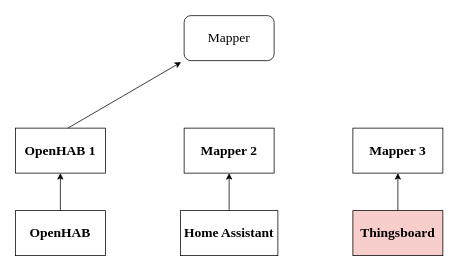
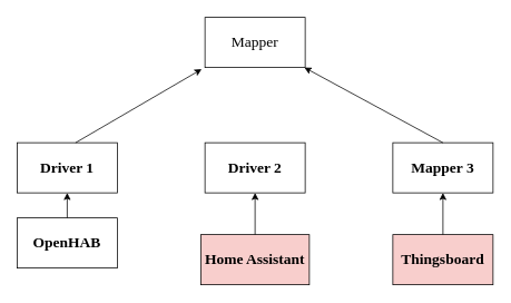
  <mxCell id="0" />
  <mxCell id="1" parent="0" />
- <mxCell id="2" value="&lt;h4 style=&quot;font-size: 18px&quot;&gt;&lt;font style=&quot;font-size: 18px&quot; face=&quot;Times New Roman&quot;&gt;OpenHAB&lt;/font&gt;&lt;/h4&gt;" style="rounded=0;whiteSpace=wrap;html=1;" vertex="1" parent="1"><mxGeometry x="20" y="280" width="120" height="60" as="geometry" /></mxCell>
- <mxCell id="3" value="&lt;h4 style=&quot;font-size: 18px&quot;&gt;&lt;font style=&quot;font-size: 18px&quot; face=&quot;Times New Roman&quot;&gt;Home Assistant&lt;/font&gt;&lt;/h4&gt;" style="rounded=0;whiteSpace=wrap;html=1;" vertex="1" parent="1"><mxGeometry x="240" y="280" width="130" height="60" as="geometry" /></mxCell>
+ <mxCell id="2" value="&lt;h4 style=&quot;font-size: 18px&quot;&gt;&lt;font style=&quot;font-size: 18px&quot; face=&quot;Times New Roman&quot;&gt;OpenHAB&lt;/font&gt;&lt;/h4&gt;" style="rounded=0;whiteSpace=wrap;html=1;" vertex="1" parent="1"><mxGeometry x="20" y="260" width="120" height="60" as="geometry" /></mxCell>
+ <mxCell id="3" value="&lt;h4 style=&quot;font-size: 18px&quot;&gt;&lt;font style=&quot;font-size: 18px&quot; face=&quot;Times New Roman&quot;&gt;Home Assistant&lt;/font&gt;&lt;/h4&gt;" style="rounded=0;whiteSpace=wrap;html=1;fillColor=#f8cecc;" vertex="1" parent="1"><mxGeometry x="240" y="280" width="130" height="60" as="geometry" /></mxCell>
  <mxCell id="4" value="&lt;h4 style=&quot;font-size: 18px&quot;&gt;&lt;font style=&quot;font-size: 18px&quot; face=&quot;Times New Roman&quot;&gt;Thingsboard&lt;/font&gt;&lt;/h4&gt;" style="rounded=0;whiteSpace=wrap;html=1;fillColor=#f8cecc;" vertex="1" parent="1"><mxGeometry x="470" y="280" width="120" height="60" as="geometry" /></mxCell>
- <mxCell id="5" value="&lt;h4 style=&quot;font-size: 18px&quot;&gt;&lt;font style=&quot;font-size: 18px&quot; face=&quot;Times New Roman&quot;&gt;OpenHAB 1&lt;/font&gt;&lt;/h4&gt;" style="rounded=0;whiteSpace=wrap;html=1;" vertex="1" parent="1"><mxGeometry x="20" y="170" width="120" height="60" as="geometry" /></mxCell>
- <mxCell id="6" value="&lt;h4 style=&quot;font-size: 18px&quot;&gt;&lt;font style=&quot;font-size: 18px&quot; face=&quot;Times New Roman&quot;&gt;Mapper 2&lt;br&gt;&lt;/font&gt;&lt;/h4&gt;" style="rounded=0;whiteSpace=wrap;html=1;" vertex="1" parent="1"><mxGeometry x="245" y="170" width="120" height="60" as="geometry" /></mxCell>
+ <mxCell id="5" value="&lt;h4 style=&quot;font-size: 18px&quot;&gt;&lt;font style=&quot;font-size: 18px&quot; face=&quot;Times New Roman&quot;&gt;Driver 1&lt;/font&gt;&lt;/h4&gt;" style="rounded=0;whiteSpace=wrap;html=1;" vertex="1" parent="1"><mxGeometry x="20" y="170" width="120" height="60" as="geometry" /></mxCell>
+ <mxCell id="6" value="&lt;h4 style=&quot;font-size: 18px&quot;&gt;&lt;font style=&quot;font-size: 18px&quot; face=&quot;Times New Roman&quot;&gt;Driver 2&lt;br&gt;&lt;/font&gt;&lt;/h4&gt;" style="rounded=0;whiteSpace=wrap;html=1;" vertex="1" parent="1"><mxGeometry x="245" y="170" width="120" height="60" as="geometry" /></mxCell>
  <mxCell id="7" value="&lt;h4 style=&quot;font-size: 18px&quot;&gt;&lt;font style=&quot;font-size: 18px&quot; face=&quot;Times New Roman&quot;&gt;Mapper 3&lt;br&gt;&lt;/font&gt;&lt;/h4&gt;" style="rounded=0;whiteSpace=wrap;html=1;" vertex="1" parent="1"><mxGeometry x="470" y="170" width="120" height="60" as="geometry" /></mxCell>
  <mxCell id="8" value="" style="endArrow=classic;html=1;entryX=0.5;entryY=1;entryDx=0;entryDy=0;exitX=0.5;exitY=0;exitDx=0;exitDy=0;" edge="1" parent="1" source="2" target="5"><mxGeometry width="50" height="50" relative="1" as="geometry"><mxPoint x="60" y="290" as="sourcePoint" /><mxPoint x="110" y="240" as="targetPoint" /></mxGeometry></mxCell>
  <mxCell id="9" value="" style="endArrow=classic;html=1;exitX=0.5;exitY=0;exitDx=0;exitDy=0;entryX=0.5;entryY=1;entryDx=0;entryDy=0;" edge="1" parent="1" source="3" target="6"><mxGeometry width="50" height="50" relative="1" as="geometry"><mxPoint x="280" y="280" as="sourcePoint" /><mxPoint x="330" y="230" as="targetPoint" /></mxGeometry></mxCell>
  <mxCell id="10" value="" style="endArrow=classic;html=1;entryX=0.5;entryY=1;entryDx=0;entryDy=0;" edge="1" parent="1" target="7"><mxGeometry width="50" height="50" relative="1" as="geometry"><mxPoint x="530" y="280" as="sourcePoint" /><mxPoint x="580" y="240" as="targetPoint" /></mxGeometry></mxCell>
- <mxCell id="11" value="&lt;font style=&quot;font-size: 18px&quot; face=&quot;Times New Roman&quot;&gt;Mapper&lt;/font&gt;" style="whiteSpace=wrap;html=1;rounded=1;" vertex="1" parent="1"><mxGeometry x="245" y="20" width="120" height="60" as="geometry" /></mxCell>
+ <mxCell id="11" value="&lt;font style=&quot;font-size: 18px&quot; face=&quot;Times New Roman&quot;&gt;Mapper&lt;/font&gt;" style="rounded=0;whiteSpace=wrap;html=1;" vertex="1" parent="1"><mxGeometry x="245" y="20" width="120" height="60" as="geometry" /></mxCell>
  <mxCell id="12" value="" style="endArrow=classic;html=1;entryX=-0.033;entryY=1.033;entryDx=0;entryDy=0;entryPerimeter=0;" edge="1" parent="1" target="11"><mxGeometry width="50" height="50" relative="1" as="geometry"><mxPoint x="90" y="170" as="sourcePoint" /><mxPoint x="140" y="120" as="targetPoint" /></mxGeometry></mxCell>
+ <mxCell id="13" value="" style="endArrow=classic;html=1;entryX=0.992;entryY=1;entryDx=0;entryDy=0;entryPerimeter=0;exitX=0.5;exitY=0;exitDx=0;exitDy=0;" edge="1" parent="1" source="7" target="11"><mxGeometry width="50" height="50" relative="1" as="geometry"><mxPoint x="450" y="120" as="sourcePoint" /><mxPoint x="500" y="70" as="targetPoint" /></mxGeometry></mxCell>
